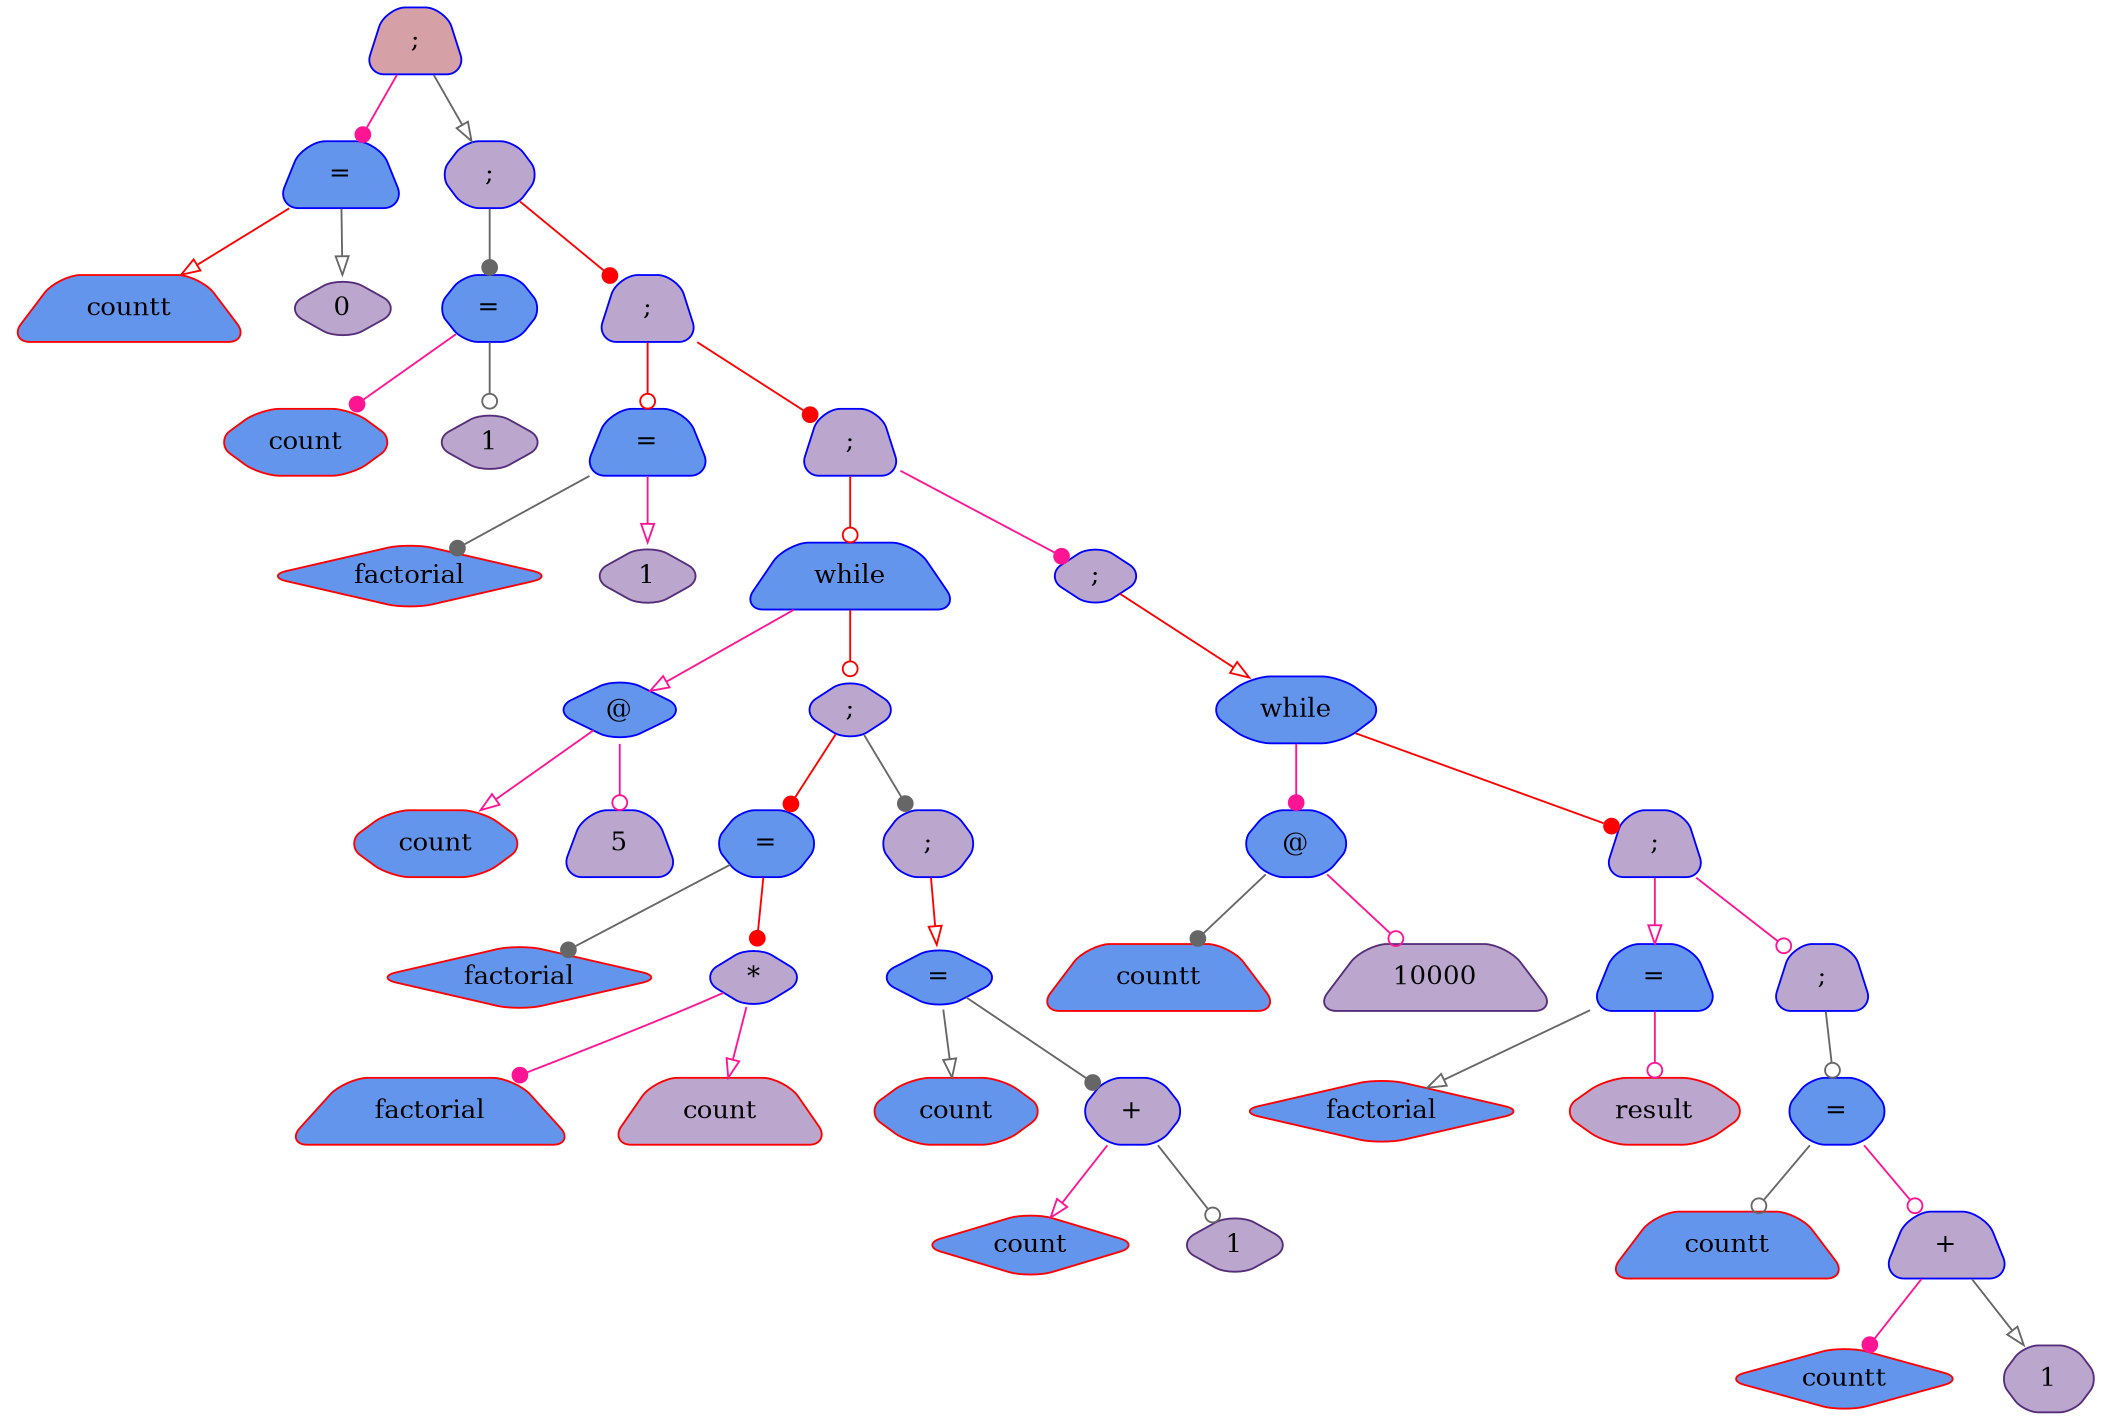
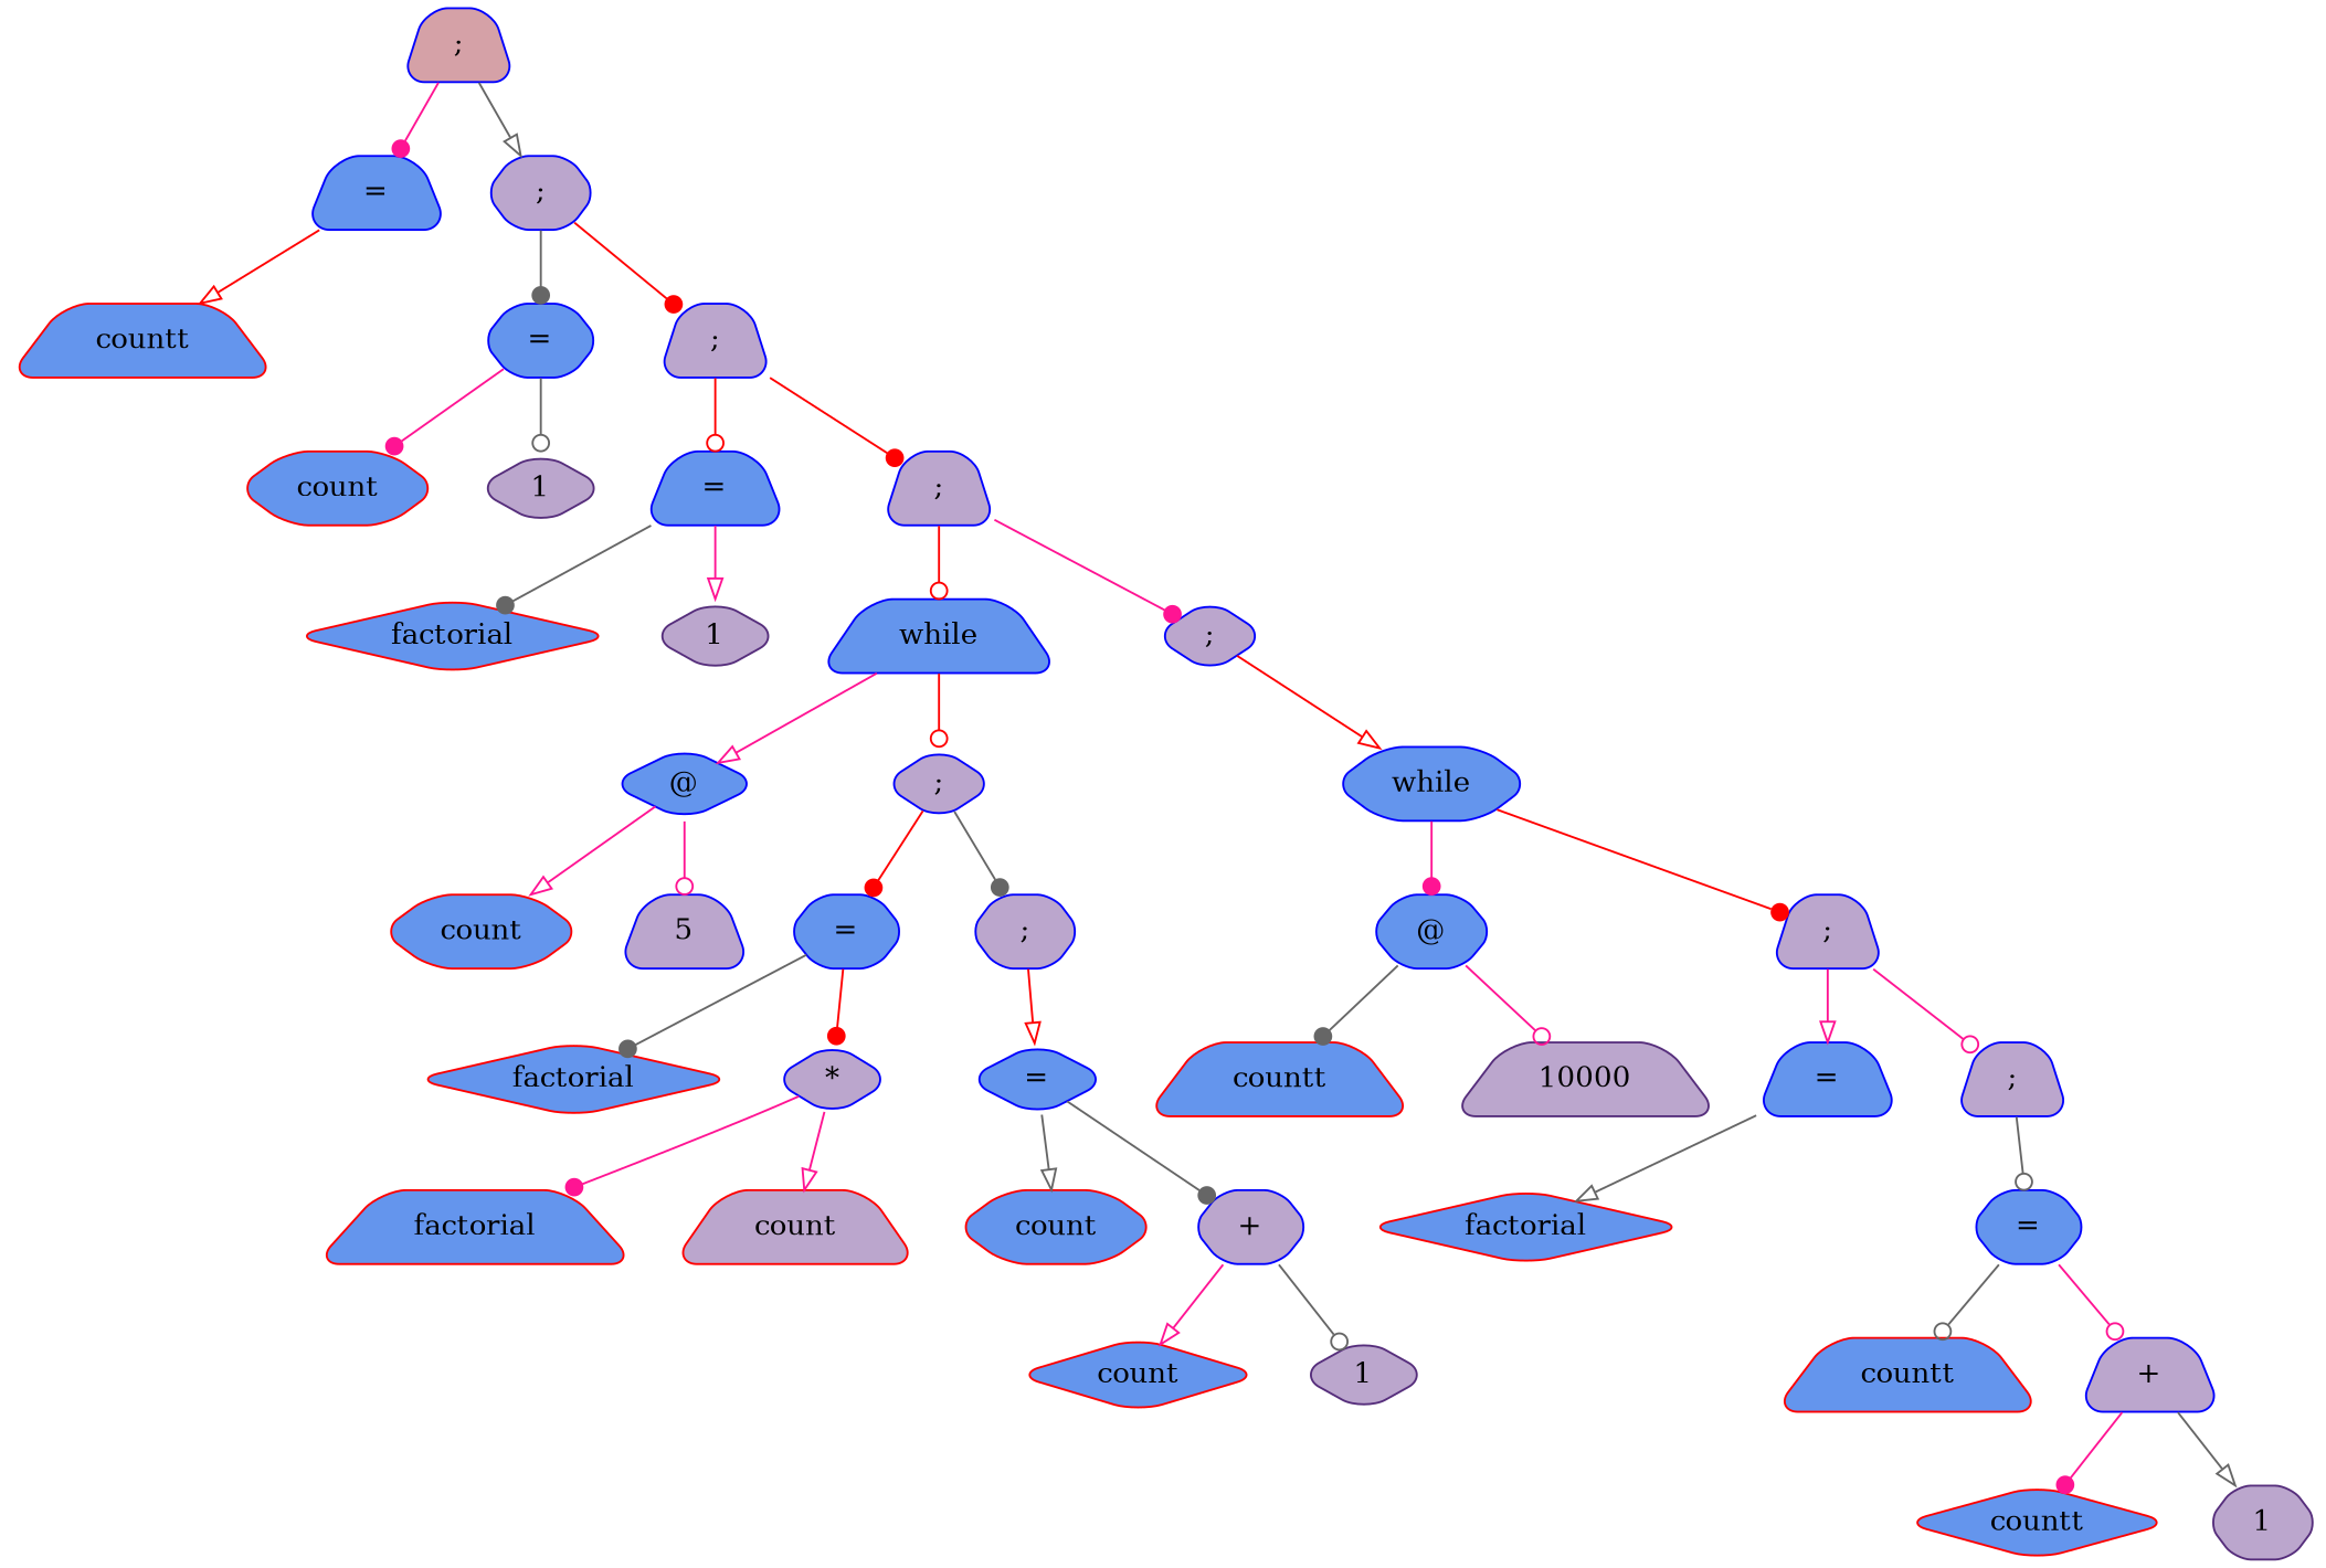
  digraph {
    node [color=" #0000ff " fillcolor="#6495ed" fontsize=14 shape=trapezium style="filled,rounded"]
    edge [arrowhead=dot color=deeppink]
    n1 [fillcolor="#d5a1a7" label=" ; "]
    n2 [label=" = "]
    n3 [fillcolor="#bba6cd" label=" ; " shape=hexagon]
    n4 [color="#FF0000" label=" countt "]
-   n5 [color="#552d7b" fillcolor="#bba6cd" label=" 0 " shape=diamond]
    n6 [label=" = " shape=hexagon]
    n7 [fillcolor="#bba6cd" label=" ; "]
    n8 [color="#FF0000" label=" count " shape=hexagon]
    n9 [color="#552d7b" fillcolor="#bba6cd" label=" 1 " shape=diamond]
    n10 [label=" = "]
    n11 [fillcolor="#bba6cd" label=" ; "]
    n12 [color="#FF0000" label=" factorial " shape=diamond]
    n13 [color="#552d7b" fillcolor="#bba6cd" label=" 1 " shape=diamond]
    n14 [label=" while "]
    n15 [fillcolor="#bba6cd" label=" ; " shape=diamond]
    n16 [label=" @ " shape=diamond]
    n17 [fillcolor="#bba6cd" label=" ; " shape=diamond]
    n18 [label=" while " shape=hexagon]
    n19 [color="#FF0000" label=" count " shape=hexagon]
    n20 [color="#0000ff" fillcolor="#bba6cd" label=" 5 "]
    n21 [label=" = " shape=hexagon]
    n22 [fillcolor="#bba6cd" label=" ; " shape=hexagon]
    n23 [color="#FF0000" label=" factorial " shape=diamond]
    n24 [fillcolor="#bba6cd" label=" * " shape=diamond]
    n25 [label=" = " shape=diamond]
    n26 [color="#FF0000" label=" factorial "]
    n27 [color="#FF0000" fillcolor="#bba6cd" label=" count "]
    n28 [color="#FF0000" label=" count " shape=hexagon]
    n29 [fillcolor="#bba6cd" label=" + " shape=hexagon]
    n30 [color="#FF0000" label=" count " shape=diamond]
    n31 [color="#552d7b" fillcolor="#bba6cd" label=" 1 " shape=diamond]
    n32 [label=" @ " shape=hexagon]
    n33 [fillcolor="#bba6cd" label=" ; "]
    n34 [color="#FF0000" label=" countt "]
    n35 [color="#552d7b" fillcolor="#bba6cd" label=" 10000 "]
    n36 [label=" = "]
    n37 [fillcolor="#bba6cd" label=" ; "]
    n38 [color="#FF0000" label=" factorial " shape=diamond]
-   n39 [color="#FF0000" fillcolor="#bba6cd" label=" result " shape=hexagon]
    n40 [label=" = " shape=hexagon]
    n41 [color="#FF0000" label=" countt "]
    n42 [fillcolor="#bba6cd" label=" + "]
    n43 [color="#FF0000" label=" countt " shape=diamond]
    n44 [color="#552d7b" fillcolor="#bba6cd" label=" 1 " shape=hexagon]
    n1 -> n2
    n1 -> n3 [arrowhead=onormal color=gray40]
    n2 -> n4 [arrowhead=onormal color=red]
-   n2 -> n5 [arrowhead=onormal color=gray40]
    n3 -> n6 [color=gray40]
    n3 -> n7 [color=red]
    n6 -> n8
    n6 -> n9 [arrowhead=odot color=gray40]
    n7 -> n10 [arrowhead=odot color=red]
    n7 -> n11 [color=red]
    n10 -> n12 [color=gray40]
    n10 -> n13 [arrowhead=onormal]
    n11 -> n14 [arrowhead=odot color=red]
    n11 -> n15
    n14 -> n16 [arrowhead=onormal]
    n14 -> n17 [arrowhead=odot color=red]
    n15 -> n18 [arrowhead=onormal color=red]
    n16 -> n19 [arrowhead=onormal]
    n16 -> n20 [arrowhead=odot]
    n17 -> n21 [color=red]
    n17 -> n22 [color=gray40]
    n18 -> n32
    n18 -> n33 [color=red]
    n21 -> n23 [color=gray40]
    n21 -> n24 [color=red]
    n22 -> n25 [arrowhead=onormal color=red]
    n24 -> n26
    n24 -> n27 [arrowhead=onormal]
    n25 -> n28 [arrowhead=onormal color=gray40]
    n25 -> n29 [color=gray40]
    n29 -> n30 [arrowhead=onormal]
    n29 -> n31 [arrowhead=odot color=gray40]
    n32 -> n34 [color=gray40]
    n32 -> n35 [arrowhead=odot]
    n33 -> n36 [arrowhead=onormal]
    n33 -> n37 [arrowhead=odot]
    n36 -> n38 [arrowhead=onormal color=gray40]
-   n36 -> n39 [arrowhead=odot]
    n37 -> n40 [arrowhead=odot color=gray40]
    n40 -> n41 [arrowhead=odot color=gray40]
    n40 -> n42 [arrowhead=odot]
    n42 -> n43
    n42 -> n44 [arrowhead=onormal color=gray40]
  }
